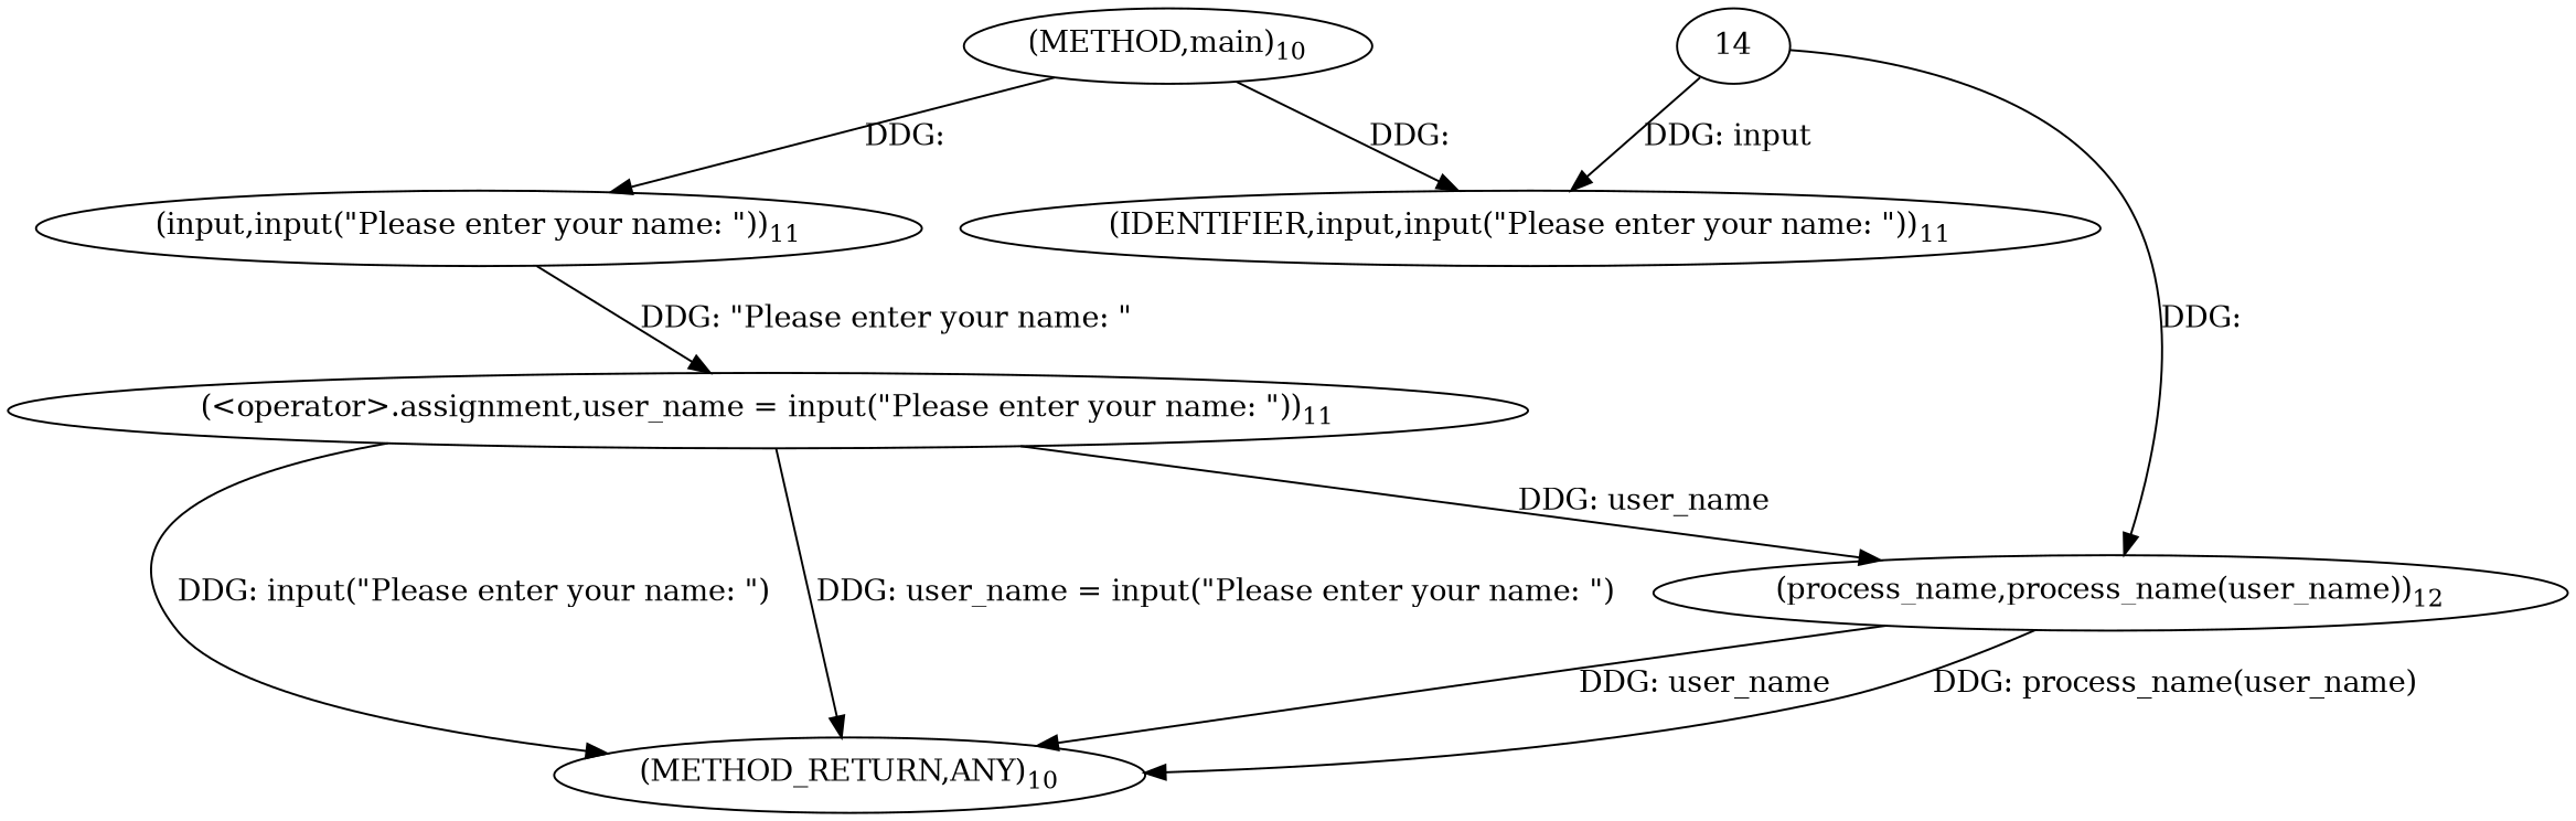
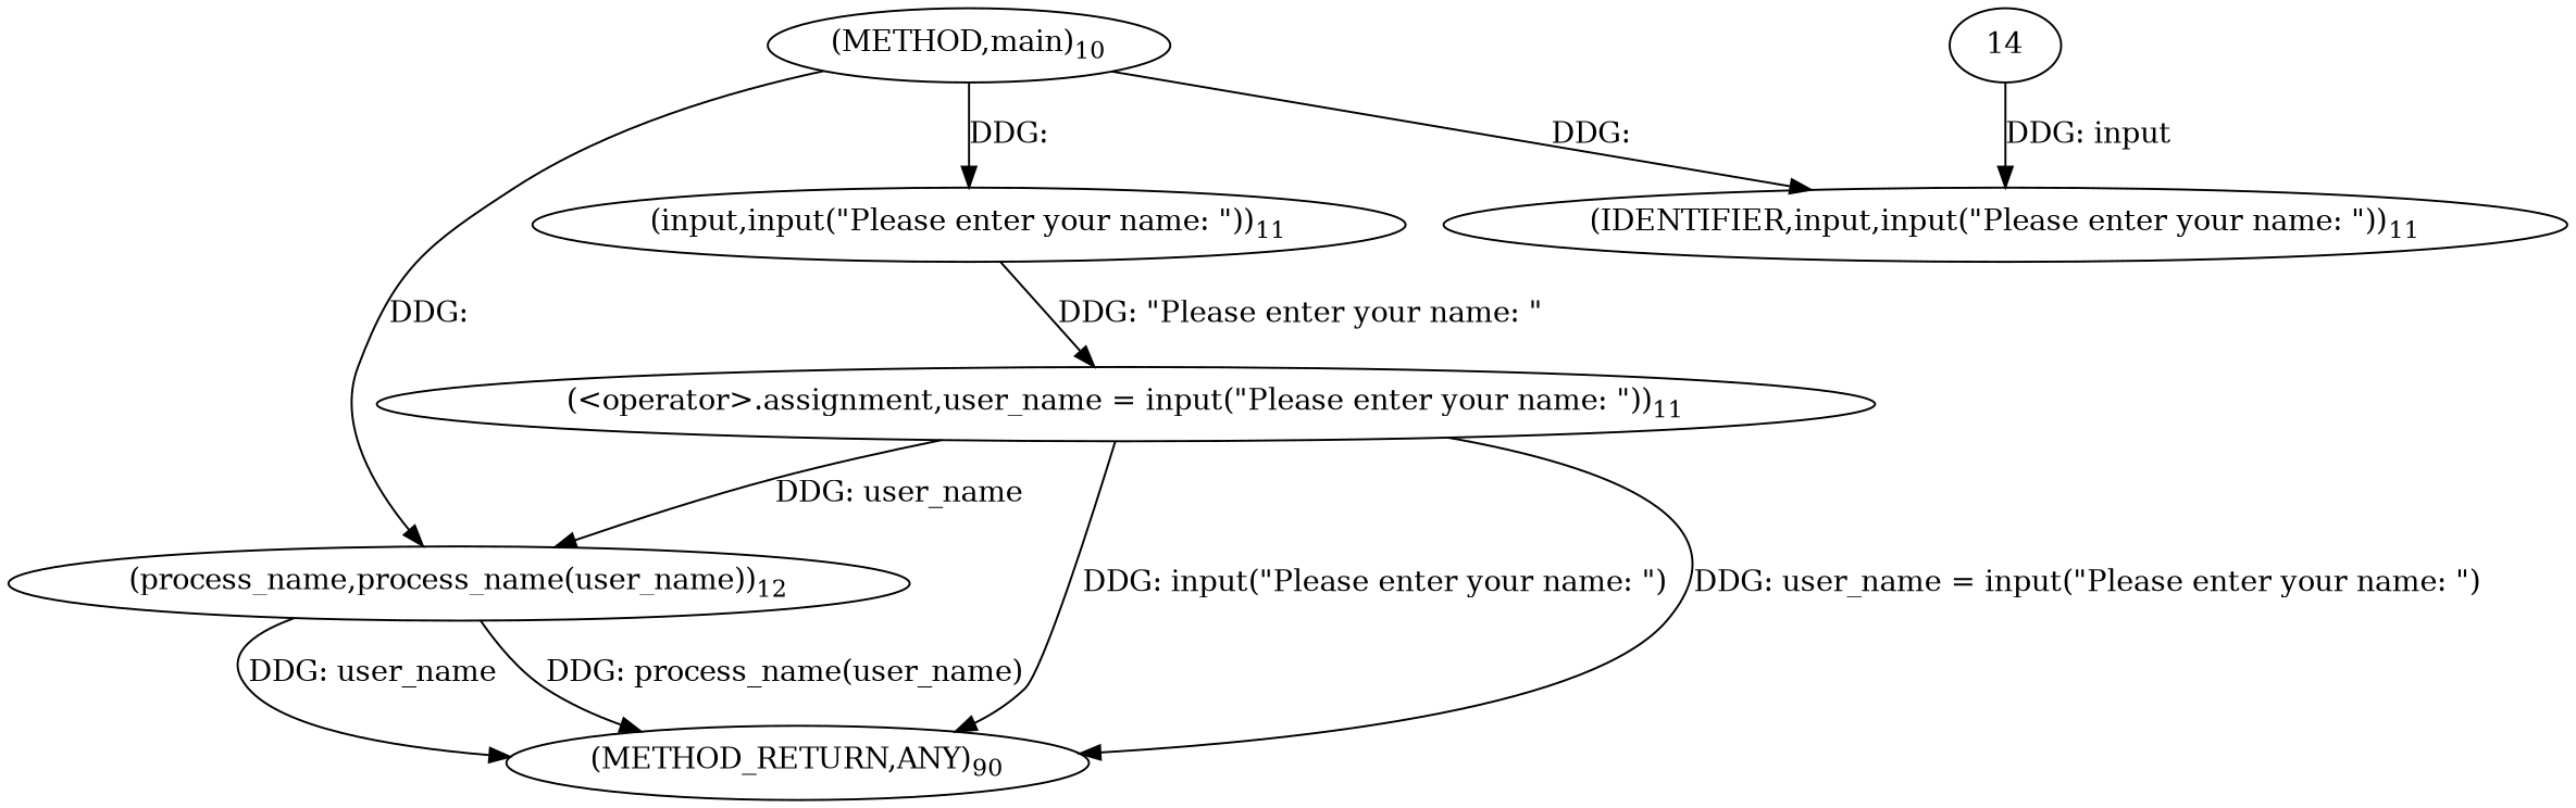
  digraph {
    n1 [label=<(METHOD,main)<SUB>10</SUB>>]
    n2 [label=<(process_name,process_name(user_name))<SUB>12</SUB>>]
    n3 [label=<(IDENTIFIER,input,input(&quot;Please enter your name: &quot;))<SUB>11</SUB>>]
    n4 [label=<(input,input(&quot;Please enter your name: &quot;))<SUB>11</SUB>>]
-   n5 [label=<(METHOD_RETURN,ANY)<SUB>10</SUB>>]
+   n5 [label=<(METHOD_RETURN,ANY)<SUB>90</SUB>>]
    n6 [label=<(&lt;operator&gt;.assignment,user_name = input(&quot;Please enter your name: &quot;))<SUB>11</SUB>>]
    14
-   14 -> n2 [label="DDG: "]
+   n1 -> n2 [label="DDG: "]
    n1 -> n3 [label="DDG: "]
    n1 -> n4 [label="DDG: "]
    n2 -> n5 [label="DDG: user_name"]
    n2 -> n5 [label="DDG: process_name(user_name)"]
    n4 -> n6 [label="DDG: &quot;Please enter your name: &quot;"]
    n6 -> n2 [label="DDG: user_name"]
    n6 -> n5 [label="DDG: input(&quot;Please enter your name: &quot;)"]
    n6 -> n5 [label="DDG: user_name = input(&quot;Please enter your name: &quot;)"]
    14 -> n3 [label="DDG: input"]
  }
